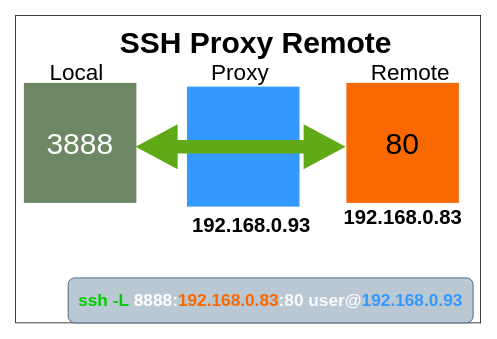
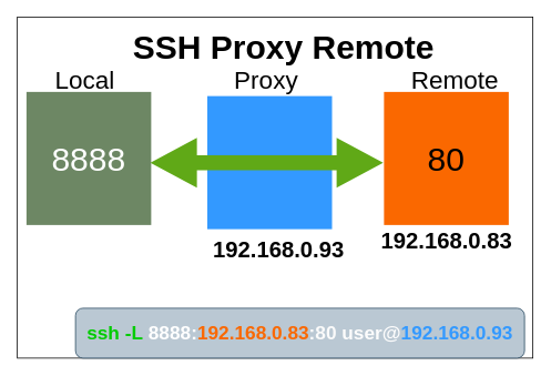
  <mxCell id="0" />
  <mxCell id="1" parent="0" />
  <mxCell id="2" value="" style="whiteSpace=wrap;html=1;fontSize=40;strokeWidth=1;" parent="1" vertex="1"><mxGeometry x="20" y="20" width="620" height="410" as="geometry" /></mxCell>
  <mxCell id="3" value="&lt;font style=&quot;font-size: 40px&quot;&gt;&lt;b&gt;SSH Proxy Remote&lt;/b&gt;&lt;/font&gt;" style="text;html=1;resizable=0;autosize=1;align=center;verticalAlign=middle;points=[];fillColor=none;strokeColor=none;rounded=0;" parent="1" vertex="1"><mxGeometry x="159.5" y="40" width="360" height="30" as="geometry" /></mxCell>
  <mxCell id="4" value="&lt;b style=&quot;font-size: 23px&quot;&gt;&lt;font style=&quot;font-size: 23px&quot;&gt;&lt;font style=&quot;font-size: 23px&quot; color=&quot;#00cc00&quot;&gt;ssh -L&lt;/font&gt;&amp;nbsp;&lt;font color=&quot;#ffffff&quot;&gt;8888:&lt;/font&gt;&lt;font color=&quot;#fa6800&quot;&gt;192.168.0.83&lt;/font&gt;&lt;font color=&quot;#fafafa&quot;&gt;:80&lt;/font&gt; &lt;font color=&quot;#fcfcfc&quot;&gt;user@&lt;/font&gt;&lt;font color=&quot;#3399ff&quot;&gt;192.168.0.93&lt;/font&gt;&lt;/font&gt;&lt;/b&gt;" style="whiteSpace=wrap;html=1;fillColor=#bac8d3;strokeColor=#23445d;rounded=1;" parent="1" vertex="1"><mxGeometry x="90" y="370" width="540" height="60" as="geometry" /></mxCell>
  <mxCell id="5" value="&lt;font color=&quot;#000000&quot; style=&quot;font-size: 30px&quot;&gt;Local&lt;/font&gt;" style="text;html=1;resizable=0;autosize=1;align=center;verticalAlign=middle;points=[];fillColor=none;strokeColor=none;rounded=0;fontSize=23;fontColor=#FCFCFC;" parent="1" vertex="1"><mxGeometry x="56" y="75" width="90" height="40" as="geometry" /></mxCell>
  <mxCell id="6" value="&lt;font color=&quot;#000000&quot; style=&quot;font-size: 30px&quot;&gt;Remote&lt;/font&gt;" style="text;html=1;resizable=0;autosize=1;align=center;verticalAlign=middle;points=[];fillColor=none;strokeColor=none;rounded=0;fontSize=23;fontColor=#FCFCFC;" parent="1" vertex="1"><mxGeometry x="486" y="75" width="120" height="40" as="geometry" /></mxCell>
- <mxCell id="7" value="&lt;div&gt;&lt;span&gt;3888&lt;/span&gt;&lt;/div&gt;" style="whiteSpace=wrap;html=1;fontSize=40;fillColor=#6d8764;fontColor=#ffffff;strokeColor=none;align=center;strokeWidth=5;" parent="1" vertex="1"><mxGeometry x="31" y="110" width="150" height="160" as="geometry" /></mxCell>
+ <mxCell id="7" value="&lt;div&gt;&lt;span&gt;8888&lt;/span&gt;&lt;/div&gt;" style="whiteSpace=wrap;html=1;fontSize=40;fillColor=#6d8764;fontColor=#ffffff;strokeColor=none;align=center;strokeWidth=5;" parent="1" vertex="1"><mxGeometry x="31" y="110" width="150" height="160" as="geometry" /></mxCell>
  <mxCell id="8" value="&lt;div&gt;&lt;span&gt;80&lt;/span&gt;&lt;/div&gt;" style="whiteSpace=wrap;html=1;fontSize=40;fillColor=#fa6800;strokeColor=none;align=center;strokeWidth=5;fontColor=#000000;" parent="1" vertex="1"><mxGeometry x="461" y="110" width="150" height="160" as="geometry" /></mxCell>
  <mxCell id="9" value="&lt;font size=&quot;1&quot;&gt;&lt;b style=&quot;font-size: 27px&quot;&gt;192.168.0.83&lt;/b&gt;&lt;/font&gt;" style="text;html=1;resizable=0;autosize=1;align=center;verticalAlign=middle;points=[];fillColor=none;strokeColor=none;rounded=0;" parent="1" vertex="1"><mxGeometry x="451" y="280" width="170" height="20" as="geometry" /></mxCell>
  <mxCell id="10" value="" style="whiteSpace=wrap;html=1;fontSize=40;fillColor=#3399FF;strokeColor=none;align=center;strokeWidth=5;" parent="1" vertex="1"><mxGeometry x="248.5" y="115" width="150" height="160" as="geometry" /></mxCell>
  <mxCell id="11" value="&lt;font color=&quot;#000000&quot; style=&quot;font-size: 30px&quot;&gt;Proxy&lt;/font&gt;" style="text;html=1;resizable=0;autosize=1;align=center;verticalAlign=middle;points=[];fillColor=none;strokeColor=none;rounded=0;fontSize=23;fontColor=#FCFCFC;" parent="1" vertex="1"><mxGeometry x="274" y="75" width="90" height="40" as="geometry" /></mxCell>
  <mxCell id="12" value="" style="shape=doubleArrow;whiteSpace=wrap;html=1;fillColor=#60A917;strokeColor=none;" parent="1" vertex="1"><mxGeometry x="180" y="165" width="280" height="60" as="geometry" /></mxCell>
  <mxCell id="13" value="&lt;font size=&quot;1&quot;&gt;&lt;b style=&quot;font-size: 27px&quot;&gt;192.168.0.93&lt;/b&gt;&lt;/font&gt;" style="text;html=1;resizable=0;autosize=1;align=center;verticalAlign=middle;points=[];fillColor=none;strokeColor=none;rounded=0;" parent="1" vertex="1"><mxGeometry x="248.5" y="290" width="170" height="20" as="geometry" /></mxCell>
